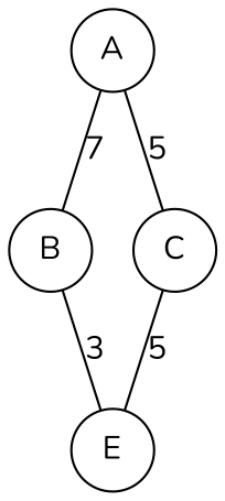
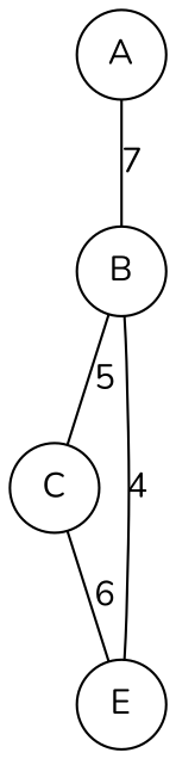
  graph {
    fontname=Nunito
    node [fontname=Nunito shape=circle]
    edge [fontname=Nunito]
    B
    C
    E
    A
-   A -- C [label=5]
-   B -- E [label=3]
-   C -- E [label=5]
+   B -- C [label=5]
+   B -- E [label=4]
+   C -- E [label=6]
    A -- B [label=7]
  }
